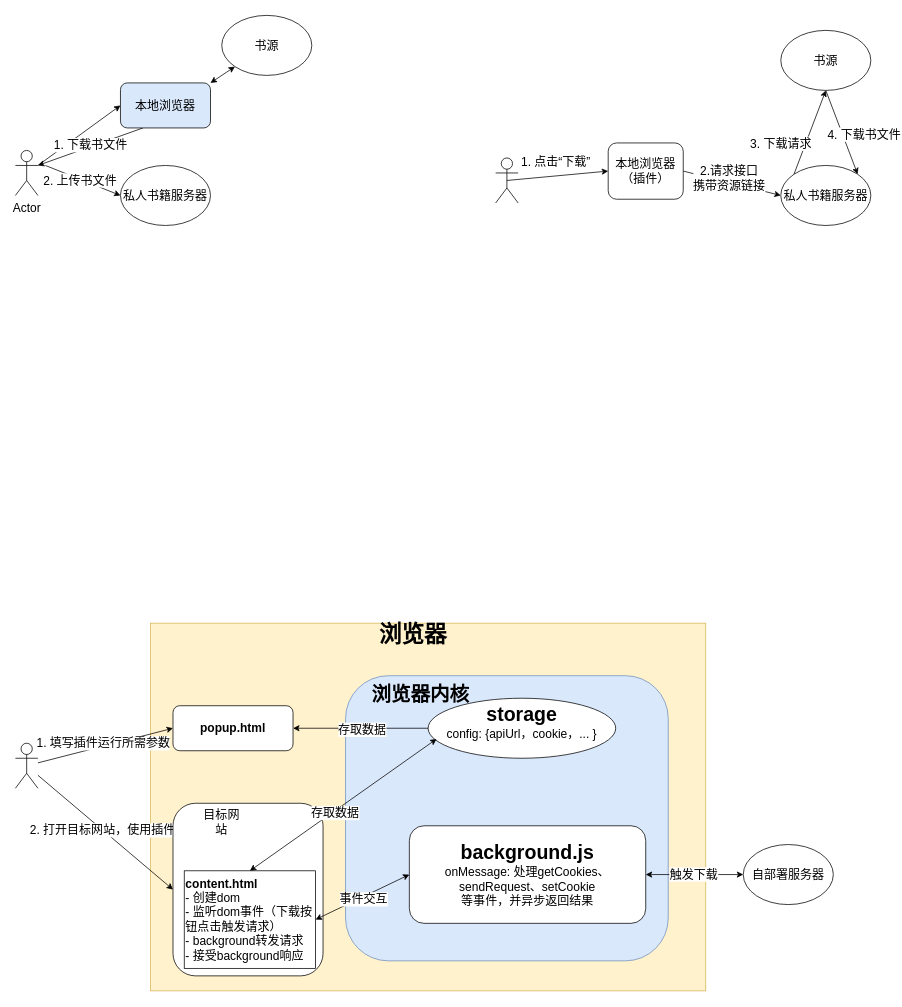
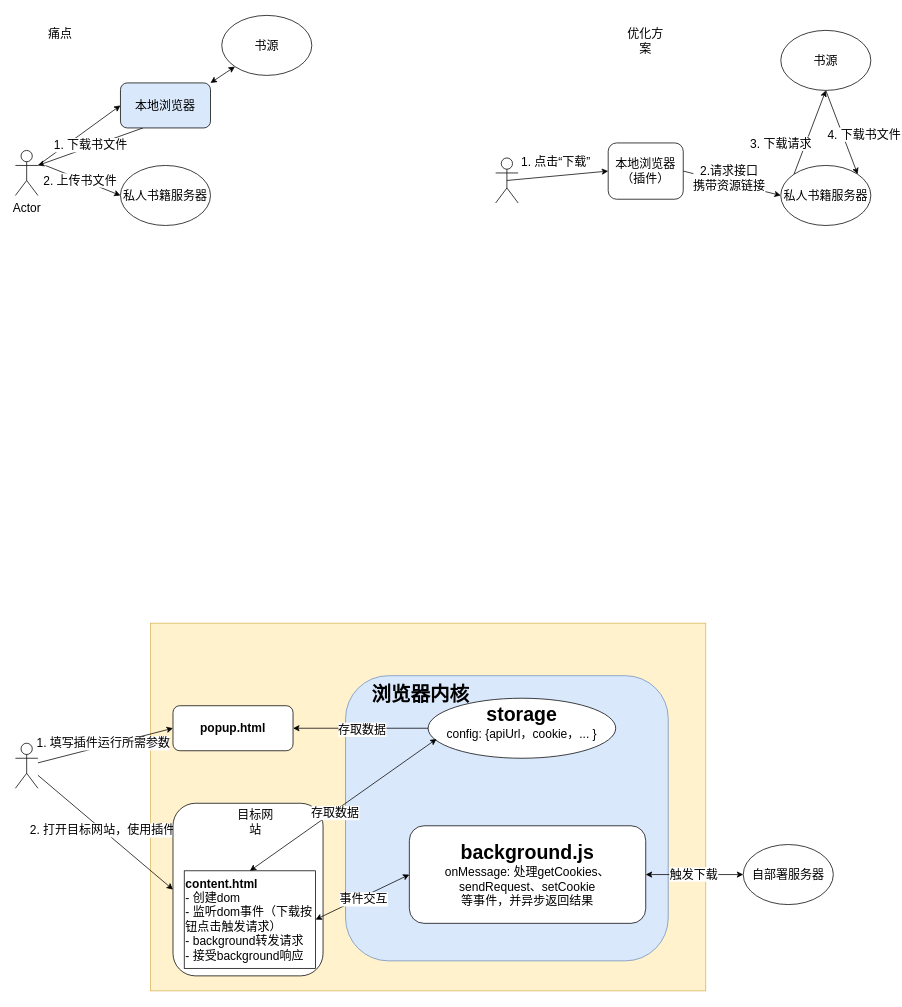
  <mxCell id="0" />
  <mxCell id="1" parent="0" />
  <mxCell id="2" value="" style="whiteSpace=wrap;html=1;fillColor=#fff2cc;strokeColor=#d6b656;fontSize=16;" parent="1" vertex="1"><mxGeometry x="200" width="740" height="490" as="geometry" y="830" /></mxCell>
  <mxCell id="3" style="edgeStyle=none;html=1;entryX=0;entryY=0.5;entryDx=0;entryDy=0;fontSize=16;" parent="1" source="7" target="12" edge="1"><mxGeometry relative="1" as="geometry" /></mxCell>
  <mxCell id="4" value="1. 填写插件运行所需参数" style="edgeLabel;html=1;align=center;verticalAlign=middle;resizable=0;points=[];fontSize=16;" parent="3" vertex="1" connectable="0"><mxGeometry x="-0.034" y="4" relative="1" as="geometry"><mxPoint as="offset" /></mxGeometry></mxCell>
  <mxCell id="5" style="edgeStyle=none;html=1;entryX=0;entryY=0.5;entryDx=0;entryDy=0;fontSize=16;" parent="1" source="7" target="13" edge="1"><mxGeometry relative="1" as="geometry" /></mxCell>
  <mxCell id="6" value="2. 打开目标网站，使用插件" style="edgeLabel;html=1;align=center;verticalAlign=middle;resizable=0;points=[];fontSize=16;" parent="5" vertex="1" connectable="0"><mxGeometry x="-0.043" relative="1" as="geometry"><mxPoint x="-1" as="offset" /></mxGeometry></mxCell>
  <mxCell id="7" value="" style="shape=umlActor;verticalLabelPosition=bottom;verticalAlign=top;html=1;outlineConnect=0;fontSize=16;" parent="1" vertex="1"><mxGeometry x="20" y="990" width="30" height="60" as="geometry" /></mxCell>
  <mxCell id="8" value="" style="rounded=1;whiteSpace=wrap;html=1;fillColor=#dae8fc;strokeColor=#6c8ebf;fontSize=16;" parent="1" vertex="1"><mxGeometry x="460" y="900" width="430" height="380" as="geometry" /></mxCell>
  <mxCell id="9" value="&lt;b&gt;&lt;font style=&quot;font-size: 26px;&quot;&gt;storage&lt;/font&gt;&lt;/b&gt;&lt;div&gt;&lt;div&gt;&lt;div&gt;config: {apiUrl，cookie，... }&lt;/div&gt;&lt;/div&gt;&lt;/div&gt;" style="ellipse;whiteSpace=wrap;html=1;verticalAlign=top;fontSize=16;" parent="1" vertex="1"><mxGeometry x="570" y="930" width="250" height="80" as="geometry" /></mxCell>
  <mxCell id="10" style="edgeStyle=none;html=1;entryX=0;entryY=0.5;entryDx=0;entryDy=0;startArrow=classic;startFill=1;fontSize=16;endArrow=none;" parent="1" source="12" target="9" edge="1"><mxGeometry relative="1" as="geometry"><Array as="points" /></mxGeometry></mxCell>
  <mxCell id="11" value="存取数据" style="edgeLabel;html=1;align=center;verticalAlign=middle;resizable=0;points=[];fontSize=16;" parent="10" vertex="1" connectable="0"><mxGeometry x="0.007" y="-1" relative="1" as="geometry"><mxPoint as="offset" /></mxGeometry></mxCell>
  <mxCell id="12" value="&lt;b&gt;popup.html&lt;/b&gt;" style="rounded=1;whiteSpace=wrap;html=1;fontSize=16;" parent="1" vertex="1"><mxGeometry x="230" y="940" width="160" height="60" as="geometry" /></mxCell>
  <mxCell id="13" value="" style="rounded=1;whiteSpace=wrap;html=1;fontSize=16;" parent="1" vertex="1"><mxGeometry x="230" y="1070" width="200" height="230" as="geometry" /></mxCell>
  <mxCell id="14" style="edgeStyle=none;html=1;exitX=1;exitY=0.5;exitDx=0;exitDy=0;entryX=0;entryY=0.5;entryDx=0;entryDy=0;startArrow=classic;startFill=1;fontSize=16;" parent="1" source="16" target="19" edge="1"><mxGeometry relative="1" as="geometry"><Array as="points" /></mxGeometry></mxCell>
  <mxCell id="15" value="事件交互" style="edgeLabel;html=1;align=center;verticalAlign=middle;resizable=0;points=[];fontSize=16;" parent="14" vertex="1" connectable="0"><mxGeometry x="-0.007" y="-3" relative="1" as="geometry"><mxPoint as="offset" /></mxGeometry></mxCell>
  <mxCell id="16" value="&lt;b&gt;content.html&lt;br&gt;&lt;/b&gt;- 创建dom&lt;br&gt;- 监听dom事件（下载按钮点击触发请求）&lt;br&gt;- background转发请求&lt;br&gt;- 接受background响应" style="rounded=0;whiteSpace=wrap;html=1;align=left;fontSize=16;" parent="1" vertex="1"><mxGeometry x="245" y="1160" width="175" height="130" as="geometry" /></mxCell>
  <mxCell id="17" style="edgeStyle=none;html=1;exitX=1;exitY=0.5;exitDx=0;exitDy=0;startArrow=classic;startFill=1;entryX=0;entryY=0.5;entryDx=0;entryDy=0;fontSize=16;" parent="1" source="19" target="25" edge="1"><mxGeometry relative="1" as="geometry"><mxPoint x="970" y="1165" as="targetPoint" /></mxGeometry></mxCell>
  <mxCell id="18" value="&lt;font style=&quot;font-size: 16px;&quot;&gt;触发&lt;/font&gt;&lt;span style=&quot;font-size: 16px; background-color: light-dark(#ffffff, var(--ge-dark-color, #121212));&quot;&gt;下载&lt;/span&gt;" style="edgeLabel;html=1;align=center;verticalAlign=middle;resizable=0;points=[];" vertex="1" connectable="0" parent="17"><mxGeometry x="-0.028" y="1" relative="1" as="geometry"><mxPoint as="offset" /></mxGeometry></mxCell>
  <mxCell id="19" value="&lt;font style=&quot;font-size: 26px;&quot;&gt;&lt;b&gt;background.js&lt;br&gt;&lt;/b&gt;&lt;/font&gt;onMessage: 处理getCookies、sendRequest、setCookie&lt;br&gt;等事件，并异步返回结果" style="rounded=1;whiteSpace=wrap;html=1;fontSize=16;" parent="1" vertex="1"><mxGeometry x="545" y="1100" width="315" height="130" as="geometry" /></mxCell>
  <mxCell id="20" style="edgeStyle=none;html=1;exitX=0.5;exitY=0;exitDx=0;exitDy=0;entryX=0.045;entryY=0.679;entryDx=0;entryDy=0;entryPerimeter=0;startArrow=classic;startFill=1;fontSize=16;" parent="1" source="16" target="9" edge="1"><mxGeometry relative="1" as="geometry" /></mxCell>
  <mxCell id="21" value="存取数据" style="edgeLabel;html=1;align=center;verticalAlign=middle;resizable=0;points=[];fontSize=16;" parent="20" vertex="1" connectable="0"><mxGeometry x="-0.1" y="-2" relative="1" as="geometry"><mxPoint as="offset" /></mxGeometry></mxCell>
- <mxCell id="22" value="&lt;font&gt;浏览器&lt;/font&gt;" style="text;html=1;align=center;verticalAlign=middle;whiteSpace=wrap;rounded=0;fontSize=30;fontStyle=1" parent="1" vertex="1"><mxGeometry x="440" width="220" height="30" as="geometry" y="830" /></mxCell>
  <mxCell id="23" value="浏览器内核" style="text;html=1;align=center;verticalAlign=middle;whiteSpace=wrap;rounded=0;fontSize=26;fontStyle=1" parent="1" vertex="1"><mxGeometry x="470" y="910" width="180" height="30" as="geometry" /></mxCell>
- <mxCell id="24" value="目标网站" style="text;html=1;align=center;verticalAlign=middle;whiteSpace=wrap;rounded=0;fontSize=16;" parent="1" vertex="1"><mxGeometry x="265" y="1080" width="60" height="30" as="geometry" /></mxCell>
+ <mxCell id="24" value="目标网站" style="text;html=1;align=center;verticalAlign=middle;whiteSpace=wrap;rounded=0;fontSize=16;" parent="1" vertex="1"><mxGeometry x="310" y="1080" width="60" height="30" as="geometry" /></mxCell>
  <mxCell id="25" value="自部署服务器" style="ellipse;whiteSpace=wrap;html=1;fontSize=16;" parent="1" vertex="1"><mxGeometry x="990" y="1125" width="120" height="80" as="geometry" /></mxCell>
  <mxCell id="26" style="edgeStyle=none;html=1;exitX=1;exitY=0.333;exitDx=0;exitDy=0;exitPerimeter=0;entryX=0;entryY=0.5;entryDx=0;entryDy=0;fontSize=16;" edge="1" parent="1" source="29" target="33"><mxGeometry relative="1" as="geometry" /></mxCell>
  <mxCell id="27" style="edgeStyle=none;html=1;entryX=0;entryY=0.5;entryDx=0;entryDy=0;fontSize=16;" edge="1" parent="1" target="34"><mxGeometry relative="1" as="geometry"><mxPoint x="60" y="220" as="sourcePoint" /></mxGeometry></mxCell>
  <mxCell id="28" value="2. 上传书文件" style="edgeLabel;html=1;align=center;verticalAlign=middle;resizable=0;points=[];fontSize=16;" vertex="1" connectable="0" parent="27"><mxGeometry x="-0.056" y="-1" relative="1" as="geometry"><mxPoint x="-1" as="offset" /></mxGeometry></mxCell>
  <mxCell id="29" value="Actor" style="shape=umlActor;verticalLabelPosition=bottom;verticalAlign=top;html=1;outlineConnect=0;fontSize=16;" vertex="1" parent="1"><mxGeometry x="20" y="200" width="30" height="60" as="geometry" /></mxCell>
  <mxCell id="30" style="edgeStyle=none;html=1;exitX=0.25;exitY=1;exitDx=0;exitDy=0;entryX=1;entryY=0.333;entryDx=0;entryDy=0;entryPerimeter=0;fontSize=16;" edge="1" parent="1" source="33" target="29"><mxGeometry relative="1" as="geometry" /></mxCell>
  <mxCell id="31" value="1. 下载书文件" style="edgeLabel;html=1;align=center;verticalAlign=middle;resizable=0;points=[];fontSize=16;" vertex="1" connectable="0" parent="30"><mxGeometry x="-0.005" y="-2" relative="1" as="geometry"><mxPoint as="offset" /></mxGeometry></mxCell>
  <mxCell id="32" style="edgeStyle=none;html=1;exitX=1;exitY=0;exitDx=0;exitDy=0;startArrow=classic;startFill=1;fontSize=16;" edge="1" parent="1" source="33" target="44"><mxGeometry relative="1" as="geometry"><mxPoint x="310" y="80" as="targetPoint" /></mxGeometry></mxCell>
  <mxCell id="33" value="本地浏览器" style="rounded=1;whiteSpace=wrap;html=1;fontSize=16;fillColor=#dae8fc;" vertex="1" parent="1"><mxGeometry x="160" y="110" width="120" height="60" as="geometry" /></mxCell>
  <mxCell id="34" value="私人&lt;span style=&quot;background-color: transparent;&quot;&gt;书籍服务器&lt;/span&gt;" style="ellipse;whiteSpace=wrap;html=1;fontSize=16;" vertex="1" parent="1"><mxGeometry x="160" y="220" width="120" height="80" as="geometry" /></mxCell>
+ <mxCell id="35" value="痛点" style="text;html=1;align=center;verticalAlign=middle;whiteSpace=wrap;rounded=0;fontSize=16;" vertex="1" parent="1"><mxGeometry x="50" y="30" width="60" height="30" as="geometry" /></mxCell>
  <mxCell id="36" style="edgeStyle=none;html=1;exitX=0;exitY=0;exitDx=0;exitDy=0;entryX=0.5;entryY=1;entryDx=0;entryDy=0;fontSize=16;" edge="1" parent="1" source="43" target="49"><mxGeometry relative="1" as="geometry"><mxPoint x="1050" y="120" as="targetPoint" /></mxGeometry></mxCell>
  <mxCell id="37" value="3. 下载&lt;span style=&quot;color: rgb(0, 0, 0);&quot;&gt;请求&lt;/span&gt;" style="edgeLabel;html=1;align=center;verticalAlign=middle;resizable=0;points=[];fontSize=16;" vertex="1" connectable="0" parent="36"><mxGeometry x="0.106" y="-2" relative="1" as="geometry"><mxPoint x="-43" y="20" as="offset" /></mxGeometry></mxCell>
  <mxCell id="38" style="edgeStyle=none;html=1;exitX=0.5;exitY=0.5;exitDx=0;exitDy=0;exitPerimeter=0;entryX=0;entryY=0.5;entryDx=0;entryDy=0;fontSize=16;" edge="1" parent="1" source="40" target="48"><mxGeometry relative="1" as="geometry" /></mxCell>
  <mxCell id="39" value="1. 点击“下载”" style="edgeLabel;html=1;align=center;verticalAlign=middle;resizable=0;points=[];fontSize=16;" vertex="1" connectable="0" parent="38"><mxGeometry x="-0.056" y="-1" relative="1" as="geometry"><mxPoint x="1" y="-21" as="offset" /></mxGeometry></mxCell>
  <mxCell id="40" value="" style="shape=umlActor;verticalLabelPosition=bottom;verticalAlign=top;html=1;outlineConnect=0;fontSize=16;" vertex="1" parent="1"><mxGeometry x="660" y="210" width="30" height="60" as="geometry" /></mxCell>
  <mxCell id="41" style="edgeStyle=none;html=1;exitX=0.5;exitY=1;exitDx=0;exitDy=0;entryX=1;entryY=0;entryDx=0;entryDy=0;fontSize=16;" edge="1" parent="1" source="49" target="43"><mxGeometry relative="1" as="geometry"><mxPoint x="994" y="180" as="sourcePoint" /><mxPoint x="1006.426" y="241.716" as="targetPoint" /></mxGeometry></mxCell>
  <mxCell id="42" value="4. 下载书文件" style="edgeLabel;html=1;align=center;verticalAlign=middle;resizable=0;points=[];fontSize=16;" vertex="1" connectable="0" parent="41"><mxGeometry x="-0.005" y="-2" relative="1" as="geometry"><mxPoint x="31" y="3" as="offset" /></mxGeometry></mxCell>
  <mxCell id="43" value="私人&lt;span style=&quot;background-color: transparent;&quot;&gt;书籍服务器&lt;/span&gt;" style="ellipse;whiteSpace=wrap;html=1;fontSize=16;" vertex="1" parent="1"><mxGeometry x="1040" y="220" width="120" height="80" as="geometry" /></mxCell>
  <mxCell id="44" value="书源" style="ellipse;whiteSpace=wrap;html=1;fontSize=16;" vertex="1" parent="1"><mxGeometry x="295" y="20" width="120" height="80" as="geometry" /></mxCell>
+ <mxCell id="45" value="优化方案" style="text;html=1;align=center;verticalAlign=middle;whiteSpace=wrap;rounded=0;fontSize=16;" vertex="1" parent="1"><mxGeometry x="830" y="40" width="60" height="30" as="geometry" /></mxCell>
  <mxCell id="46" style="edgeStyle=none;html=1;exitX=1;exitY=0.5;exitDx=0;exitDy=0;entryX=0;entryY=0.5;entryDx=0;entryDy=0;fontSize=16;" edge="1" parent="1" source="48" target="43"><mxGeometry relative="1" as="geometry" /></mxCell>
  <mxCell id="47" value="2.请求接口&lt;br&gt;携带资源链接" style="edgeLabel;html=1;align=center;verticalAlign=middle;resizable=0;points=[];fontSize=16;" vertex="1" connectable="0" parent="46"><mxGeometry x="-0.27" y="2" relative="1" as="geometry"><mxPoint x="12" y="-1" as="offset" /></mxGeometry></mxCell>
  <mxCell id="48" value="本地浏览器（插件）" style="rounded=1;whiteSpace=wrap;html=1;fontSize=16;" vertex="1" parent="1"><mxGeometry x="810" y="190" width="100" height="75" as="geometry" /></mxCell>
  <mxCell id="49" value="书源" style="ellipse;whiteSpace=wrap;html=1;fontSize=16;" vertex="1" parent="1"><mxGeometry x="1040" y="40" width="120" height="80" as="geometry" /></mxCell>
